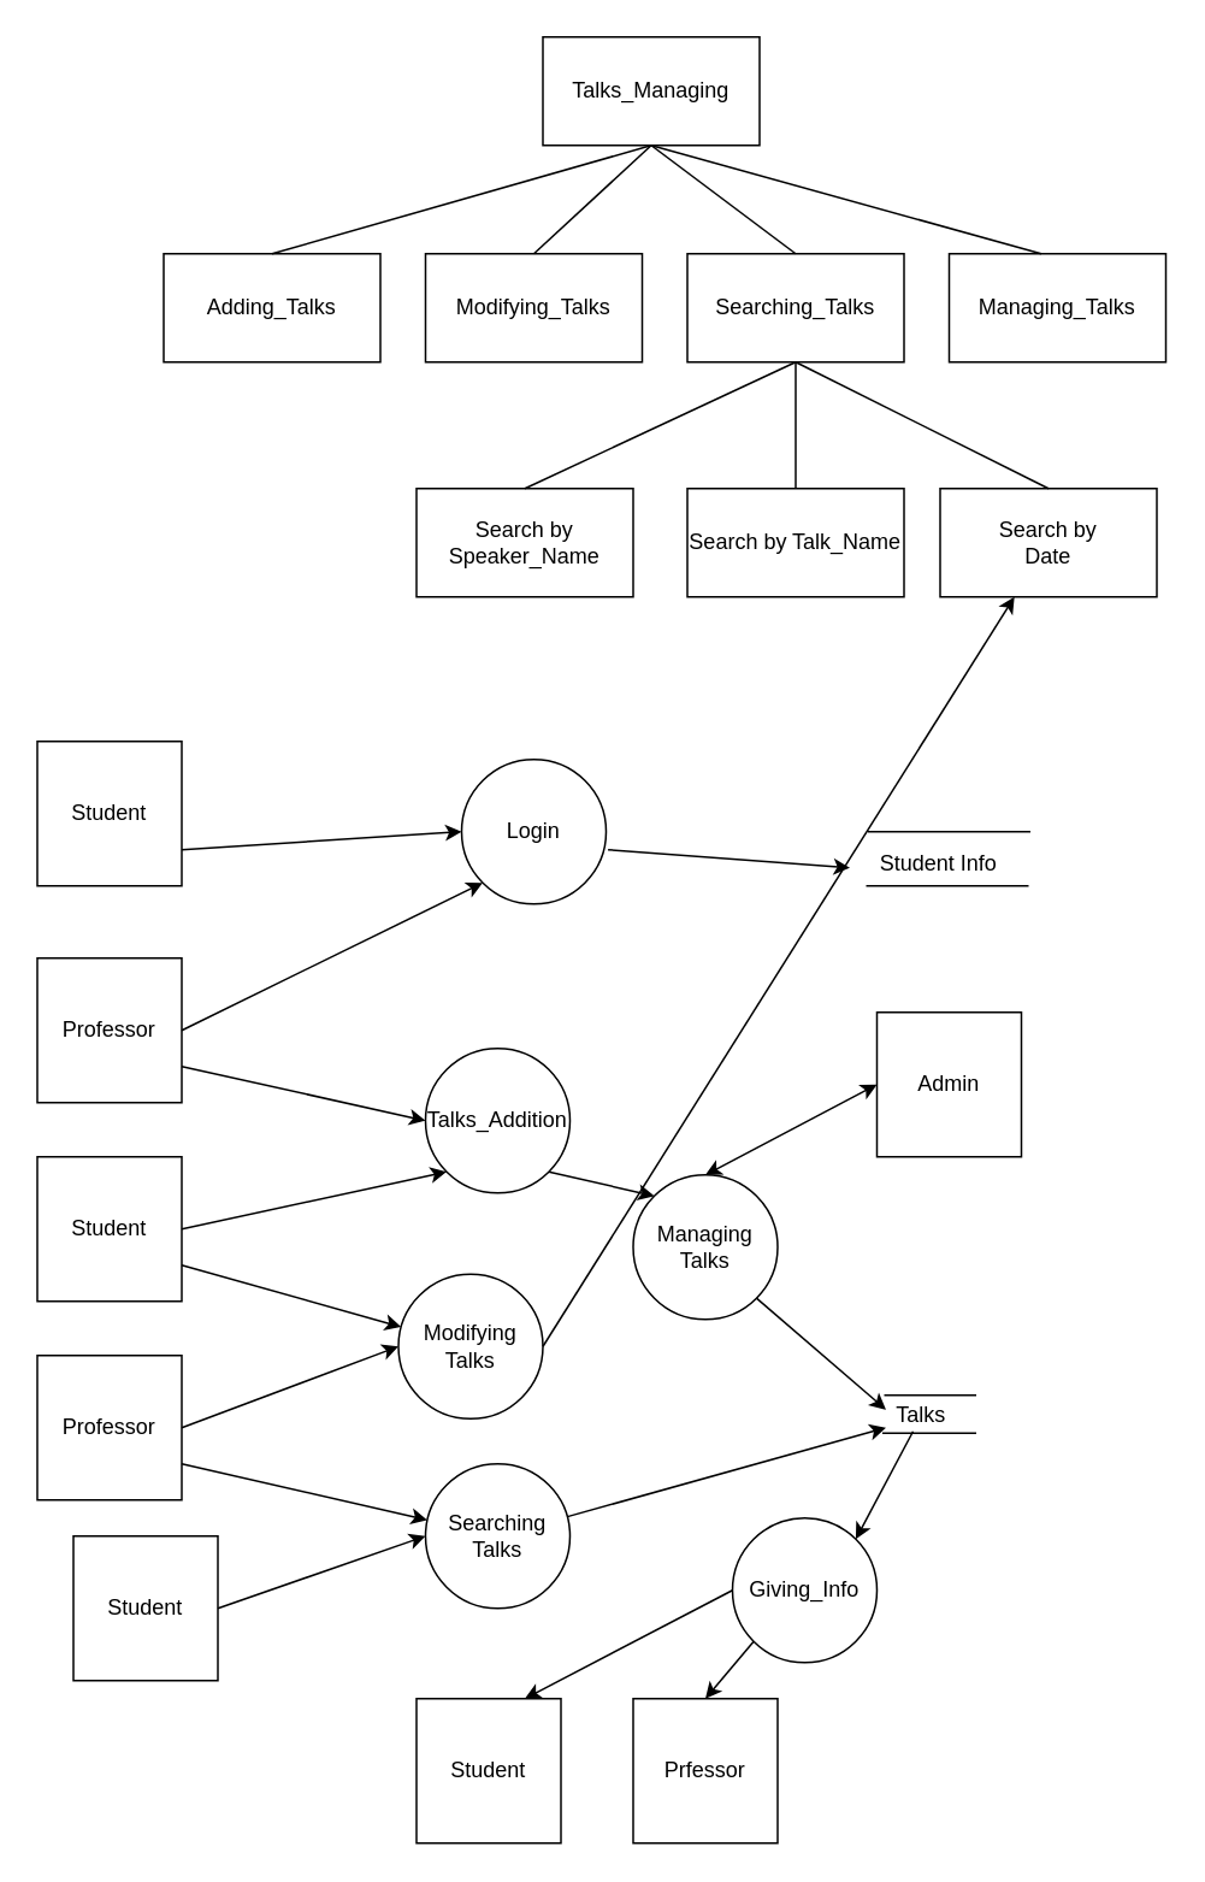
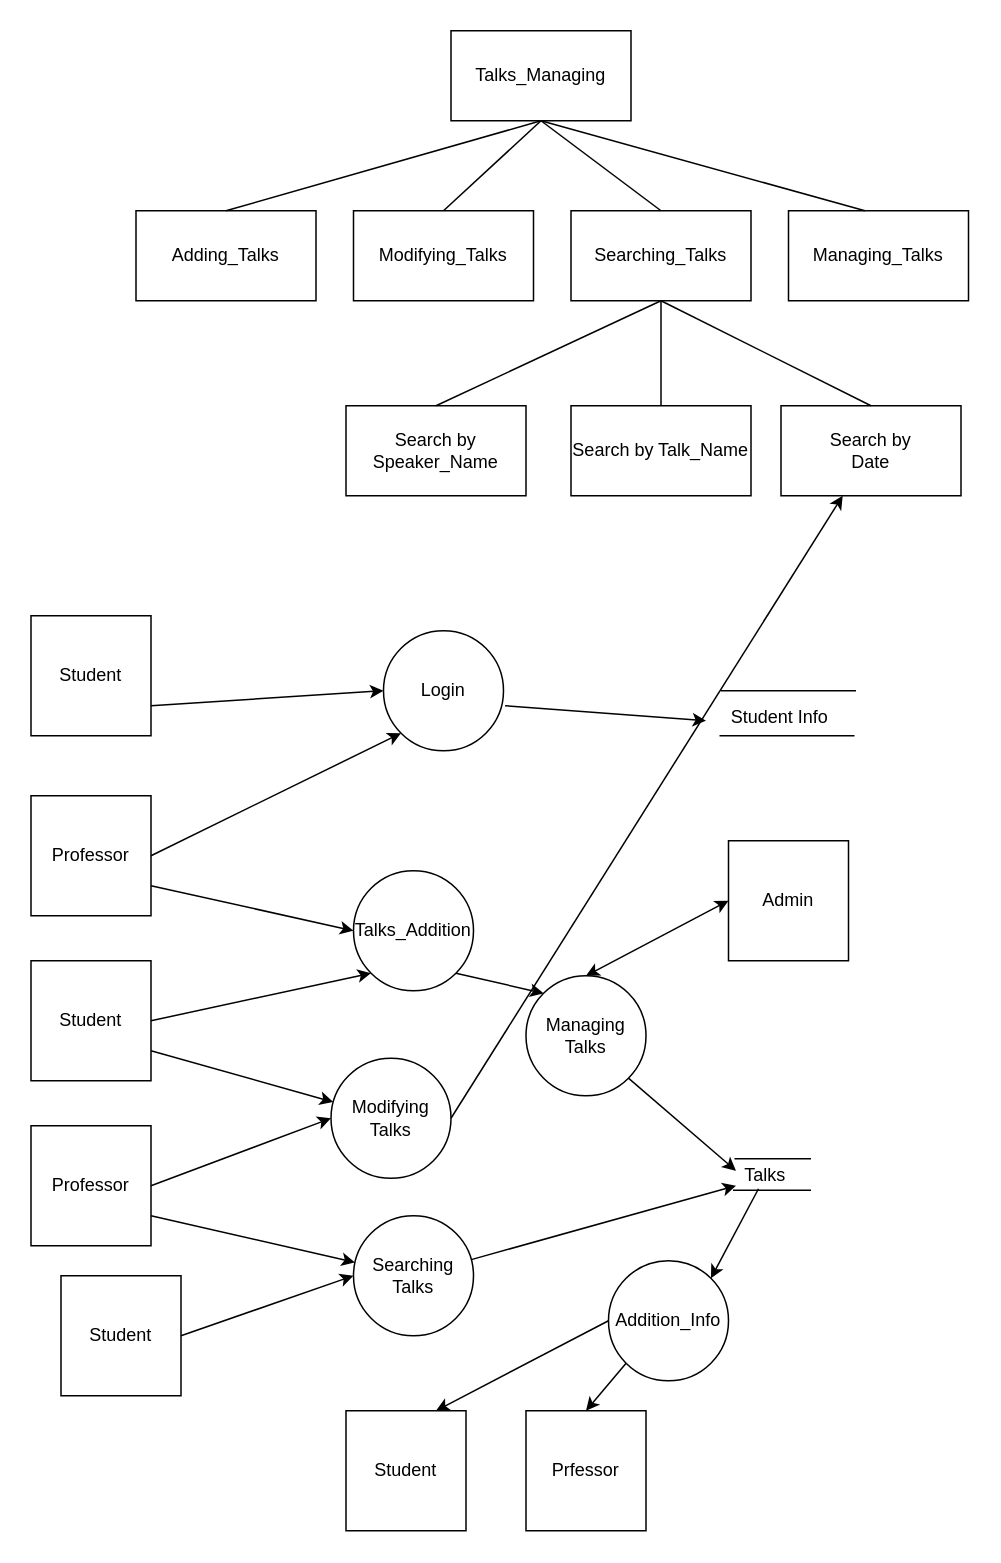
  <mxCell id="0" />
  <mxCell id="1" parent="0" />
  <mxCell id="2" value="&lt;font style=&quot;font-size: 12px&quot;&gt;Talks_Managing&lt;/font&gt;" style="rounded=0;whiteSpace=wrap;html=1;" vertex="1" parent="1"><mxGeometry x="300" y="20" width="120" height="60" as="geometry" /></mxCell>
  <mxCell id="3" value="&lt;font style=&quot;font-size: 12px&quot;&gt;Adding_Talks&lt;/font&gt;" style="rounded=0;whiteSpace=wrap;html=1;" vertex="1" parent="1"><mxGeometry x="90" y="140" width="120" height="60" as="geometry" /></mxCell>
  <mxCell id="4" value="Modifying_Talks" style="rounded=0;whiteSpace=wrap;html=1;" vertex="1" parent="1"><mxGeometry x="235" y="140" width="120" height="60" as="geometry" /></mxCell>
  <mxCell id="5" value="Searching_Talks" style="rounded=0;whiteSpace=wrap;html=1;" vertex="1" parent="1"><mxGeometry x="380" y="140" width="120" height="60" as="geometry" /></mxCell>
  <mxCell id="6" value="" style="endArrow=none;html=1;exitX=0.5;exitY=1;exitDx=0;exitDy=0;entryX=0.5;entryY=0;entryDx=0;entryDy=0;endFill=0;" edge="1" parent="1" source="2" target="3"><mxGeometry width="50" height="50" relative="1" as="geometry"><mxPoint x="180" y="120" as="sourcePoint" /><mxPoint x="160" y="90" as="targetPoint" /></mxGeometry></mxCell>
  <mxCell id="7" value="" style="endArrow=none;html=1;entryX=0.5;entryY=1;entryDx=0;entryDy=0;exitX=0.5;exitY=0;exitDx=0;exitDy=0;" edge="1" parent="1" source="4" target="2"><mxGeometry width="50" height="50" relative="1" as="geometry"><mxPoint x="340" y="140" as="sourcePoint" /><mxPoint x="390" y="90" as="targetPoint" /></mxGeometry></mxCell>
  <mxCell id="8" value="" style="endArrow=none;html=1;entryX=0.5;entryY=1;entryDx=0;entryDy=0;exitX=0.5;exitY=0;exitDx=0;exitDy=0;" edge="1" parent="1" source="5" target="2"><mxGeometry width="50" height="50" relative="1" as="geometry"><mxPoint x="490" y="120" as="sourcePoint" /><mxPoint x="540" y="70" as="targetPoint" /></mxGeometry></mxCell>
  <mxCell id="9" value="Managing_Talks" style="rounded=0;whiteSpace=wrap;html=1;" vertex="1" parent="1"><mxGeometry x="525" y="140" width="120" height="60" as="geometry" /></mxCell>
  <mxCell id="10" value="" style="endArrow=none;html=1;entryX=0.5;entryY=1;entryDx=0;entryDy=0;exitX=0.425;exitY=0;exitDx=0;exitDy=0;exitPerimeter=0;" edge="1" parent="1" source="9" target="2"><mxGeometry width="50" height="50" relative="1" as="geometry"><mxPoint x="530" y="120" as="sourcePoint" /><mxPoint x="580" y="70" as="targetPoint" /></mxGeometry></mxCell>
  <mxCell id="11" value="Search by Talk_Name" style="rounded=0;whiteSpace=wrap;html=1;" vertex="1" parent="1"><mxGeometry x="380" y="270" width="120" height="60" as="geometry" /></mxCell>
  <mxCell id="12" value="Search by&lt;br&gt;Date&lt;br&gt;" style="rounded=0;whiteSpace=wrap;html=1;" vertex="1" parent="1"><mxGeometry x="520" y="270" width="120" height="60" as="geometry" /></mxCell>
  <mxCell id="13" value="Search by Speaker_Name" style="rounded=0;whiteSpace=wrap;html=1;" vertex="1" parent="1"><mxGeometry x="230" y="270" width="120" height="60" as="geometry" /></mxCell>
  <mxCell id="14" value="" style="endArrow=none;html=1;entryX=0.5;entryY=1;entryDx=0;entryDy=0;exitX=0.5;exitY=0;exitDx=0;exitDy=0;" edge="1" parent="1" source="13" target="5"><mxGeometry width="50" height="50" relative="1" as="geometry"><mxPoint x="310" y="260" as="sourcePoint" /><mxPoint x="360" y="210" as="targetPoint" /></mxGeometry></mxCell>
  <mxCell id="15" value="" style="endArrow=none;html=1;entryX=0.5;entryY=1;entryDx=0;entryDy=0;exitX=0.5;exitY=0;exitDx=0;exitDy=0;" edge="1" parent="1" source="11" target="5"><mxGeometry width="50" height="50" relative="1" as="geometry"><mxPoint x="420" y="260" as="sourcePoint" /><mxPoint x="470" y="210" as="targetPoint" /></mxGeometry></mxCell>
  <mxCell id="16" value="" style="endArrow=none;html=1;entryX=0.5;entryY=1;entryDx=0;entryDy=0;exitX=0.5;exitY=0;exitDx=0;exitDy=0;" edge="1" parent="1" source="12" target="5"><mxGeometry width="50" height="50" relative="1" as="geometry"><mxPoint x="510" y="270" as="sourcePoint" /><mxPoint x="560" y="220" as="targetPoint" /></mxGeometry></mxCell>
  <mxCell id="17" value="Student" style="whiteSpace=wrap;html=1;aspect=fixed;" vertex="1" parent="1"><mxGeometry x="20" y="410" width="80" height="80" as="geometry" /></mxCell>
  <mxCell id="18" value="Professor" style="whiteSpace=wrap;html=1;aspect=fixed;" vertex="1" parent="1"><mxGeometry x="20" y="530" width="80" height="80" as="geometry" /></mxCell>
  <mxCell id="19" value="Login" style="ellipse;whiteSpace=wrap;html=1;aspect=fixed;" vertex="1" parent="1"><mxGeometry x="255" y="420" width="80" height="80" as="geometry" /></mxCell>
  <mxCell id="20" value="" style="endArrow=classic;html=1;entryX=0;entryY=0.5;entryDx=0;entryDy=0;exitX=1;exitY=0.75;exitDx=0;exitDy=0;" edge="1" parent="1" source="17" target="19"><mxGeometry width="50" height="50" relative="1" as="geometry"><mxPoint x="130" y="470" as="sourcePoint" /><mxPoint x="180" y="420" as="targetPoint" /></mxGeometry></mxCell>
  <mxCell id="21" value="" style="endArrow=classic;html=1;exitX=1.013;exitY=0.625;exitDx=0;exitDy=0;exitPerimeter=0;" edge="1" parent="1" source="19"><mxGeometry width="50" height="50" relative="1" as="geometry"><mxPoint x="360" y="510" as="sourcePoint" /><mxPoint x="470" y="480" as="targetPoint" /></mxGeometry></mxCell>
  <mxCell id="22" value="" style="endArrow=none;html=1;" edge="1" parent="1"><mxGeometry width="50" height="50" relative="1" as="geometry"><mxPoint x="480" y="460" as="sourcePoint" /><mxPoint x="570" y="460" as="targetPoint" /></mxGeometry></mxCell>
  <mxCell id="23" value="" style="endArrow=none;html=1;" edge="1" parent="1"><mxGeometry width="50" height="50" relative="1" as="geometry"><mxPoint x="479" y="490" as="sourcePoint" /><mxPoint x="569" y="490" as="targetPoint" /></mxGeometry></mxCell>
  <mxCell id="24" value="Student Info" style="text;html=1;resizable=0;points=[];autosize=1;align=left;verticalAlign=top;spacingTop=-4;" vertex="1" parent="1"><mxGeometry x="485" y="468" width="80" height="20" as="geometry" /></mxCell>
  <mxCell id="25" value="" style="endArrow=classic;html=1;entryX=0;entryY=1;entryDx=0;entryDy=0;exitX=1;exitY=0.5;exitDx=0;exitDy=0;" edge="1" parent="1" source="18" target="19"><mxGeometry width="50" height="50" relative="1" as="geometry"><mxPoint x="120" y="580" as="sourcePoint" /><mxPoint x="170" y="530" as="targetPoint" /></mxGeometry></mxCell>
  <mxCell id="26" value="Student" style="whiteSpace=wrap;html=1;aspect=fixed;" vertex="1" parent="1"><mxGeometry x="20" y="640" width="80" height="80" as="geometry" /></mxCell>
  <mxCell id="27" value="Talks_Addition" style="ellipse;whiteSpace=wrap;html=1;aspect=fixed;" vertex="1" parent="1"><mxGeometry x="235" y="580" width="80" height="80" as="geometry" /></mxCell>
  <mxCell id="28" value="" style="endArrow=classic;html=1;entryX=0;entryY=0.5;entryDx=0;entryDy=0;exitX=1;exitY=0.75;exitDx=0;exitDy=0;" edge="1" parent="1" source="18" target="27"><mxGeometry width="50" height="50" relative="1" as="geometry"><mxPoint x="120" y="640" as="sourcePoint" /><mxPoint x="170" y="590" as="targetPoint" /></mxGeometry></mxCell>
  <mxCell id="29" value="" style="endArrow=classic;html=1;entryX=0;entryY=1;entryDx=0;entryDy=0;exitX=1;exitY=0.5;exitDx=0;exitDy=0;" edge="1" parent="1" source="26" target="27"><mxGeometry width="50" height="50" relative="1" as="geometry"><mxPoint x="120" y="700" as="sourcePoint" /><mxPoint x="170" y="650" as="targetPoint" /><Array as="points" /></mxGeometry></mxCell>
  <mxCell id="30" value="Managing Talks" style="ellipse;whiteSpace=wrap;html=1;aspect=fixed;" vertex="1" parent="1"><mxGeometry x="350" y="650" width="80" height="80" as="geometry" /></mxCell>
  <mxCell id="31" value="" style="endArrow=classic;html=1;entryX=0;entryY=0;entryDx=0;entryDy=0;exitX=1;exitY=1;exitDx=0;exitDy=0;" edge="1" parent="1" source="27" target="30"><mxGeometry width="50" height="50" relative="1" as="geometry"><mxPoint x="330" y="690" as="sourcePoint" /><mxPoint x="380" y="640" as="targetPoint" /></mxGeometry></mxCell>
  <mxCell id="32" value="Professor" style="whiteSpace=wrap;html=1;aspect=fixed;" vertex="1" parent="1"><mxGeometry x="20" y="750" width="80" height="80" as="geometry" /></mxCell>
  <mxCell id="33" value="" style="endArrow=classic;startArrow=classic;html=1;entryX=0;entryY=0.5;entryDx=0;entryDy=0;exitX=0.5;exitY=0;exitDx=0;exitDy=0;" edge="1" parent="1" source="30" target="34"><mxGeometry width="50" height="50" relative="1" as="geometry"><mxPoint x="410" y="680" as="sourcePoint" /><mxPoint x="460" y="630" as="targetPoint" /></mxGeometry></mxCell>
  <mxCell id="34" value="Admin" style="whiteSpace=wrap;html=1;aspect=fixed;" vertex="1" parent="1"><mxGeometry x="485" y="560" width="80" height="80" as="geometry" /></mxCell>
  <mxCell id="35" value="" style="endArrow=classic;html=1;exitX=1;exitY=0.75;exitDx=0;exitDy=0;" edge="1" parent="1" source="26" target="36"><mxGeometry width="50" height="50" relative="1" as="geometry"><mxPoint x="140" y="740" as="sourcePoint" /><mxPoint x="210" y="750" as="targetPoint" /></mxGeometry></mxCell>
  <mxCell id="36" value="Modifying&lt;br&gt;Talks&lt;br&gt;" style="ellipse;whiteSpace=wrap;html=1;aspect=fixed;" vertex="1" parent="1"><mxGeometry x="220" y="705" width="80" height="80" as="geometry" /></mxCell>
  <mxCell id="37" value="" style="endArrow=classic;html=1;entryX=0;entryY=0.5;entryDx=0;entryDy=0;exitX=1;exitY=0.5;exitDx=0;exitDy=0;" edge="1" parent="1" source="32" target="36"><mxGeometry width="50" height="50" relative="1" as="geometry"><mxPoint x="120" y="830" as="sourcePoint" /><mxPoint x="170" y="780" as="targetPoint" /></mxGeometry></mxCell>
  <mxCell id="38" value="" style="endArrow=classic;html=1;exitX=1;exitY=0.5;exitDx=0;exitDy=0;" edge="1" parent="1" source="36" target="12"><mxGeometry width="50" height="50" relative="1" as="geometry"><mxPoint x="290" y="780" as="sourcePoint" /><mxPoint x="370" y="730" as="targetPoint" /></mxGeometry></mxCell>
  <mxCell id="39" value="" style="endArrow=none;html=1;" edge="1" parent="1"><mxGeometry width="50" height="50" relative="1" as="geometry"><mxPoint x="489" y="772" as="sourcePoint" /><mxPoint x="540" y="772" as="targetPoint" /></mxGeometry></mxCell>
  <mxCell id="40" value="" style="endArrow=none;html=1;" edge="1" parent="1"><mxGeometry width="50" height="50" relative="1" as="geometry"><mxPoint x="488" y="793" as="sourcePoint" /><mxPoint x="540" y="793" as="targetPoint" /><Array as="points"><mxPoint x="530" y="793" /></Array></mxGeometry></mxCell>
  <mxCell id="41" value="&lt;div style=&quot;text-align: center&quot;&gt;&lt;span&gt;Talks&lt;/span&gt;&lt;/div&gt;" style="text;html=1;resizable=0;points=[];autosize=1;align=left;verticalAlign=top;spacingTop=-4;" vertex="1" parent="1"><mxGeometry x="494" y="773" width="40" height="20" as="geometry" /></mxCell>
  <mxCell id="42" value="" style="endArrow=classic;html=1;exitX=1;exitY=1;exitDx=0;exitDy=0;" edge="1" parent="1" source="30"><mxGeometry width="50" height="50" relative="1" as="geometry"><mxPoint x="440" y="810" as="sourcePoint" /><mxPoint x="490" y="780" as="targetPoint" /></mxGeometry></mxCell>
  <mxCell id="43" value="Student" style="whiteSpace=wrap;html=1;aspect=fixed;" vertex="1" parent="1"><mxGeometry x="40" y="850" width="80" height="80" as="geometry" /></mxCell>
  <mxCell id="44" value="" style="endArrow=classic;html=1;exitX=1;exitY=0.75;exitDx=0;exitDy=0;" edge="1" parent="1" source="32" target="46"><mxGeometry width="50" height="50" relative="1" as="geometry"><mxPoint x="110" y="850" as="sourcePoint" /><mxPoint x="200" y="850" as="targetPoint" /></mxGeometry></mxCell>
  <mxCell id="45" value="" style="endArrow=classic;html=1;exitX=1;exitY=0.5;exitDx=0;exitDy=0;entryX=0;entryY=0.5;entryDx=0;entryDy=0;" edge="1" parent="1" source="43" target="46"><mxGeometry width="50" height="50" relative="1" as="geometry"><mxPoint x="130" y="920" as="sourcePoint" /><mxPoint x="200" y="860" as="targetPoint" /></mxGeometry></mxCell>
  <mxCell id="46" value="Searching&lt;br&gt;Talks&lt;br&gt;" style="ellipse;whiteSpace=wrap;html=1;aspect=fixed;" vertex="1" parent="1"><mxGeometry x="235" y="810" width="80" height="80" as="geometry" /></mxCell>
  <mxCell id="47" value="" style="endArrow=classic;html=1;" edge="1" parent="1" source="46"><mxGeometry width="50" height="50" relative="1" as="geometry"><mxPoint x="320" y="850" as="sourcePoint" /><mxPoint x="490" y="790" as="targetPoint" /></mxGeometry></mxCell>
- <mxCell id="48" value="Giving_Info" style="ellipse;whiteSpace=wrap;html=1;aspect=fixed;" vertex="1" parent="1"><mxGeometry x="405" y="840" width="80" height="80" as="geometry" /></mxCell>
+ <mxCell id="48" value="Addition_Info" style="ellipse;whiteSpace=wrap;html=1;aspect=fixed;" vertex="1" parent="1"><mxGeometry x="405" y="840" width="80" height="80" as="geometry" /></mxCell>
  <mxCell id="49" value="" style="endArrow=classic;html=1;exitX=0.275;exitY=0.95;exitDx=0;exitDy=0;exitPerimeter=0;entryX=1;entryY=0;entryDx=0;entryDy=0;" edge="1" parent="1" source="41" target="48"><mxGeometry width="50" height="50" relative="1" as="geometry"><mxPoint x="500" y="860" as="sourcePoint" /><mxPoint x="550" y="810" as="targetPoint" /></mxGeometry></mxCell>
  <mxCell id="50" value="Student" style="whiteSpace=wrap;html=1;aspect=fixed;" vertex="1" parent="1"><mxGeometry x="230" y="940" width="80" height="80" as="geometry" /></mxCell>
  <mxCell id="51" value="Prfessor" style="whiteSpace=wrap;html=1;aspect=fixed;" vertex="1" parent="1"><mxGeometry x="350" y="940" width="80" height="80" as="geometry" /></mxCell>
  <mxCell id="52" value="" style="endArrow=classic;html=1;entryX=0.75;entryY=0;entryDx=0;entryDy=0;exitX=0;exitY=0.5;exitDx=0;exitDy=0;" edge="1" parent="1" source="48" target="50"><mxGeometry width="50" height="50" relative="1" as="geometry"><mxPoint x="320" y="930" as="sourcePoint" /><mxPoint x="370" y="880" as="targetPoint" /></mxGeometry></mxCell>
  <mxCell id="53" value="" style="endArrow=classic;html=1;entryX=0.5;entryY=0;entryDx=0;entryDy=0;exitX=0;exitY=1;exitDx=0;exitDy=0;" edge="1" parent="1" source="48" target="51"><mxGeometry width="50" height="50" relative="1" as="geometry"><mxPoint x="370" y="960" as="sourcePoint" /><mxPoint x="420" y="910" as="targetPoint" /></mxGeometry></mxCell>
